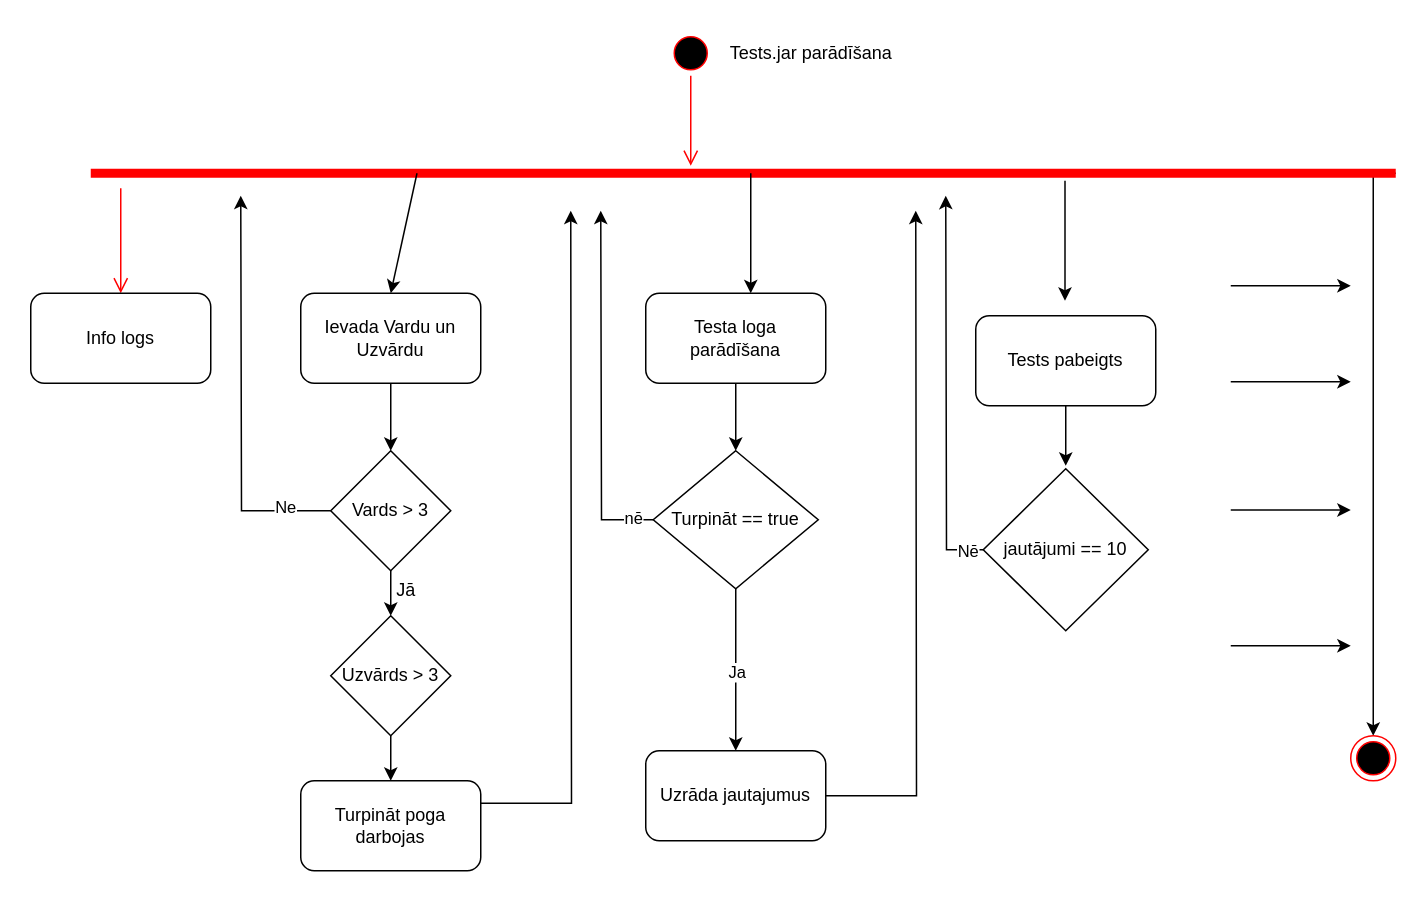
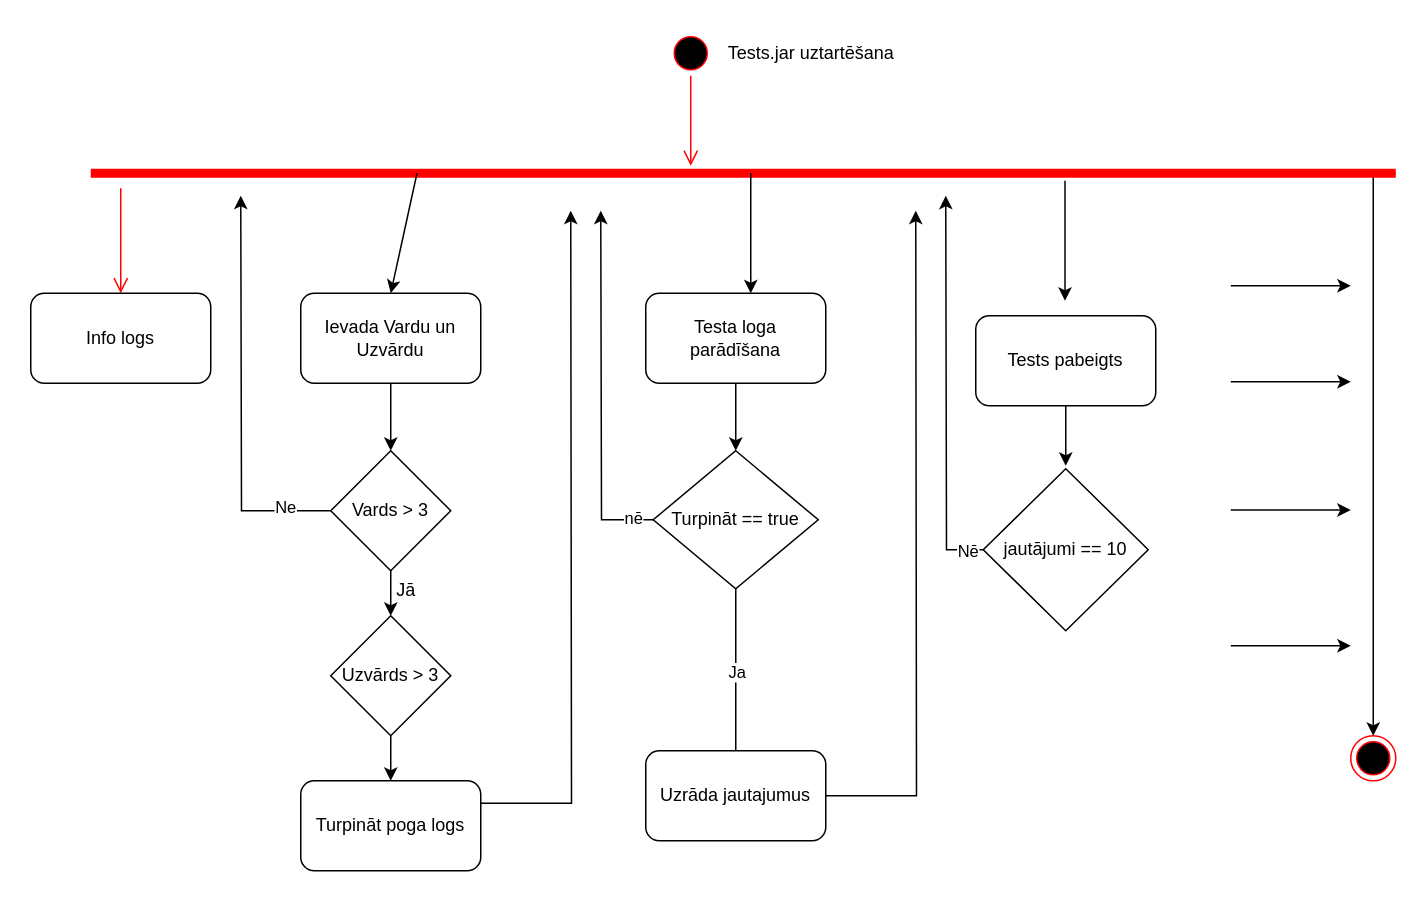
  <mxCell id="0" />
  <mxCell id="1" parent="0" />
  <mxCell id="2" style="edgeStyle=orthogonalEdgeStyle;rounded=0;orthogonalLoop=1;jettySize=auto;html=1;exitX=1;exitY=0.5;exitDx=0;exitDy=0;exitPerimeter=0;entryX=0.5;entryY=0;entryDx=0;entryDy=0;" edge="1" parent="1" source="3" target="37"><mxGeometry relative="1" as="geometry"><Array as="points"><mxPoint x="915" y="115" /></Array></mxGeometry></mxCell>
  <mxCell id="3" value="" style="shape=line;html=1;strokeWidth=6;strokeColor=#ff0000;" vertex="1" parent="1"><mxGeometry x="60" y="110" width="870" height="10" as="geometry" /></mxCell>
  <mxCell id="4" value="" style="edgeStyle=orthogonalEdgeStyle;html=1;verticalAlign=bottom;endArrow=open;endSize=8;strokeColor=#ff0000;rounded=0;" edge="1" parent="1"><mxGeometry relative="1" as="geometry"><mxPoint x="80" y="195" as="targetPoint" /><mxPoint x="80" y="125" as="sourcePoint" /></mxGeometry></mxCell>
  <mxCell id="5" value="" style="ellipse;html=1;shape=startState;fillColor=#000000;strokeColor=#ff0000;" vertex="1" parent="1"><mxGeometry x="445" y="20" width="30" height="30" as="geometry" /></mxCell>
  <mxCell id="6" value="" style="edgeStyle=orthogonalEdgeStyle;html=1;verticalAlign=bottom;endArrow=open;endSize=8;strokeColor=#ff0000;rounded=0;" edge="1" source="5" parent="1"><mxGeometry relative="1" as="geometry"><mxPoint x="460" y="110" as="targetPoint" /></mxGeometry></mxCell>
- <mxCell id="7" value="Tests.jar parādīšana" style="text;html=1;align=center;verticalAlign=middle;resizable=0;points=[];autosize=1;strokeColor=none;fillColor=none;" vertex="1" parent="1"><mxGeometry x="475" y="20" width="130" height="30" as="geometry" /></mxCell>
+ <mxCell id="7" value="Tests.jar uztartēšana" style="text;html=1;align=center;verticalAlign=middle;resizable=0;points=[];autosize=1;strokeColor=none;fillColor=none;" vertex="1" parent="1"><mxGeometry x="475" y="20" width="130" height="30" as="geometry" /></mxCell>
  <mxCell id="8" value="Info logs" style="rounded=1;whiteSpace=wrap;html=1;" vertex="1" parent="1"><mxGeometry y="195" width="120" height="60" as="geometry" x="20" /></mxCell>
  <mxCell id="9" style="edgeStyle=orthogonalEdgeStyle;rounded=0;orthogonalLoop=1;jettySize=auto;html=1;exitX=0.5;exitY=1;exitDx=0;exitDy=0;entryX=0.5;entryY=0;entryDx=0;entryDy=0;" edge="1" parent="1" source="10" target="15"><mxGeometry relative="1" as="geometry" /></mxCell>
  <mxCell id="10" value="Ievada Vardu un Uzvārdu" style="rounded=1;whiteSpace=wrap;html=1;" vertex="1" parent="1"><mxGeometry x="200" y="195" width="120" height="60" as="geometry" /></mxCell>
  <mxCell id="11" value="" style="endArrow=classic;html=1;rounded=0;exitX=0.25;exitY=0.5;exitDx=0;exitDy=0;exitPerimeter=0;entryX=0.5;entryY=0;entryDx=0;entryDy=0;" edge="1" parent="1" source="3" target="10"><mxGeometry width="50" height="50" relative="1" as="geometry"><mxPoint x="280" y="120" as="sourcePoint" /><mxPoint x="230" y="375" as="targetPoint" /></mxGeometry></mxCell>
  <mxCell id="12" style="edgeStyle=orthogonalEdgeStyle;rounded=0;orthogonalLoop=1;jettySize=auto;html=1;exitX=0.5;exitY=1;exitDx=0;exitDy=0;entryX=0.5;entryY=0;entryDx=0;entryDy=0;" edge="1" parent="1" source="15" target="17"><mxGeometry relative="1" as="geometry" /></mxCell>
  <mxCell id="13" style="edgeStyle=orthogonalEdgeStyle;rounded=0;orthogonalLoop=1;jettySize=auto;html=1;exitX=0;exitY=0.5;exitDx=0;exitDy=0;" edge="1" parent="1" source="15"><mxGeometry relative="1" as="geometry"><mxPoint x="160" y="130" as="targetPoint" /></mxGeometry></mxCell>
  <mxCell id="14" value="Ne" style="edgeLabel;html=1;align=center;verticalAlign=middle;resizable=0;points=[];" vertex="1" connectable="0" parent="13"><mxGeometry x="-0.77" y="-3" relative="1" as="geometry"><mxPoint as="offset" /></mxGeometry></mxCell>
  <mxCell id="15" value="Vards &amp;gt; 3" style="rhombus;whiteSpace=wrap;html=1;" vertex="1" parent="1"><mxGeometry x="220" y="300" width="80" height="80" as="geometry" /></mxCell>
  <mxCell id="16" style="edgeStyle=orthogonalEdgeStyle;rounded=0;orthogonalLoop=1;jettySize=auto;html=1;exitX=0.5;exitY=1;exitDx=0;exitDy=0;entryX=0.5;entryY=0;entryDx=0;entryDy=0;" edge="1" parent="1" source="17" target="20"><mxGeometry relative="1" as="geometry" /></mxCell>
  <mxCell id="17" value="Uzvārds &amp;gt; 3" style="rhombus;whiteSpace=wrap;html=1;" vertex="1" parent="1"><mxGeometry x="220" y="410" width="80" height="80" as="geometry" /></mxCell>
  <mxCell id="18" value="Jā" style="text;html=1;align=center;verticalAlign=middle;resizable=0;points=[];autosize=1;strokeColor=none;fillColor=none;" vertex="1" parent="1"><mxGeometry x="250" y="378" width="40" height="30" as="geometry" /></mxCell>
  <mxCell id="19" style="edgeStyle=orthogonalEdgeStyle;rounded=0;orthogonalLoop=1;jettySize=auto;html=1;exitX=1;exitY=0.25;exitDx=0;exitDy=0;" edge="1" parent="1" source="20"><mxGeometry relative="1" as="geometry"><mxPoint x="380" y="140" as="targetPoint" /></mxGeometry></mxCell>
- <mxCell id="20" value="Turpināt poga darbojas" style="rounded=1;whiteSpace=wrap;html=1;" vertex="1" parent="1"><mxGeometry x="200" y="520" width="120" height="60" as="geometry" /></mxCell>
+ <mxCell id="20" value="Turpināt poga logs" style="rounded=1;whiteSpace=wrap;html=1;" vertex="1" parent="1"><mxGeometry x="200" y="520" width="120" height="60" as="geometry" /></mxCell>
  <mxCell id="21" style="edgeStyle=orthogonalEdgeStyle;rounded=0;orthogonalLoop=1;jettySize=auto;html=1;exitX=0.5;exitY=1;exitDx=0;exitDy=0;entryX=0.5;entryY=0;entryDx=0;entryDy=0;" edge="1" parent="1" source="22" target="28"><mxGeometry relative="1" as="geometry" /></mxCell>
  <mxCell id="22" value="Testa loga parādīšana" style="rounded=1;whiteSpace=wrap;html=1;" vertex="1" parent="1"><mxGeometry x="430" y="195" width="120" height="60" as="geometry" /></mxCell>
  <mxCell id="23" value="" style="endArrow=classic;html=1;rounded=0;exitX=0.25;exitY=0.5;exitDx=0;exitDy=0;exitPerimeter=0;entryX=0.5;entryY=0;entryDx=0;entryDy=0;" edge="1" parent="1"><mxGeometry width="50" height="50" relative="1" as="geometry"><mxPoint x="500" y="115" as="sourcePoint" /><mxPoint x="500" y="195" as="targetPoint" /></mxGeometry></mxCell>
  <mxCell id="24" style="edgeStyle=orthogonalEdgeStyle;rounded=0;orthogonalLoop=1;jettySize=auto;html=1;exitX=0;exitY=0.5;exitDx=0;exitDy=0;" edge="1" parent="1" source="28"><mxGeometry relative="1" as="geometry"><mxPoint x="400" y="140" as="targetPoint" /></mxGeometry></mxCell>
  <mxCell id="25" value="nē" style="edgeLabel;html=1;align=center;verticalAlign=middle;resizable=0;points=[];" vertex="1" connectable="0" parent="24"><mxGeometry x="-0.884" y="-2" relative="1" as="geometry"><mxPoint as="offset" /></mxGeometry></mxCell>
- <mxCell id="26" style="edgeStyle=orthogonalEdgeStyle;rounded=0;orthogonalLoop=1;jettySize=auto;html=1;exitX=0.5;exitY=1;exitDx=0;exitDy=0;" edge="1" parent="1" source="28" target="30"><mxGeometry relative="1" as="geometry"><mxPoint x="490" y="480" as="targetPoint" /></mxGeometry></mxCell>
+ <mxCell id="26" style="edgeStyle=orthogonalEdgeStyle;rounded=0;orthogonalLoop=1;jettySize=auto;html=1;exitX=0.5;exitY=1;exitDx=0;exitDy=0;endArrow=none;" edge="1" parent="1" source="28" target="30"><mxGeometry relative="1" as="geometry"><mxPoint x="490" y="480" as="targetPoint" /></mxGeometry></mxCell>
  <mxCell id="27" value="Ja" style="edgeLabel;html=1;align=center;verticalAlign=middle;resizable=0;points=[];" vertex="1" connectable="0" parent="26"><mxGeometry x="0.018" relative="1" as="geometry"><mxPoint as="offset" /></mxGeometry></mxCell>
  <mxCell id="28" value="Turpināt == true" style="rhombus;whiteSpace=wrap;html=1;" vertex="1" parent="1"><mxGeometry x="435" y="300" width="110" height="92" as="geometry" /></mxCell>
  <mxCell id="29" style="edgeStyle=orthogonalEdgeStyle;rounded=0;orthogonalLoop=1;jettySize=auto;html=1;exitX=1;exitY=0.5;exitDx=0;exitDy=0;" edge="1" parent="1" source="30"><mxGeometry relative="1" as="geometry"><mxPoint x="610" y="140" as="targetPoint" /></mxGeometry></mxCell>
  <mxCell id="30" value="Uzrāda jautajumus" style="rounded=1;whiteSpace=wrap;html=1;" vertex="1" parent="1"><mxGeometry x="430" y="500" width="120" height="60" as="geometry" /></mxCell>
  <mxCell id="31" style="edgeStyle=orthogonalEdgeStyle;rounded=0;orthogonalLoop=1;jettySize=auto;html=1;exitX=0.5;exitY=1;exitDx=0;exitDy=0;" edge="1" parent="1" source="32"><mxGeometry relative="1" as="geometry"><mxPoint x="710" y="310" as="targetPoint" /></mxGeometry></mxCell>
  <mxCell id="32" value="Tests pabeigts" style="rounded=1;whiteSpace=wrap;html=1;" vertex="1" parent="1"><mxGeometry x="650" y="210" width="120" height="60" as="geometry" /></mxCell>
  <mxCell id="33" value="" style="endArrow=classic;html=1;rounded=0;exitX=0.25;exitY=0.5;exitDx=0;exitDy=0;exitPerimeter=0;entryX=0.5;entryY=0;entryDx=0;entryDy=0;" edge="1" parent="1"><mxGeometry width="50" height="50" relative="1" as="geometry"><mxPoint x="709.5" y="120" as="sourcePoint" /><mxPoint x="709.5" y="200" as="targetPoint" /></mxGeometry></mxCell>
  <mxCell id="34" style="edgeStyle=orthogonalEdgeStyle;rounded=0;orthogonalLoop=1;jettySize=auto;html=1;exitX=0;exitY=0.5;exitDx=0;exitDy=0;" edge="1" parent="1" source="36"><mxGeometry relative="1" as="geometry"><mxPoint x="630" y="130" as="targetPoint" /></mxGeometry></mxCell>
  <mxCell id="35" value="Nē" style="edgeLabel;html=1;align=center;verticalAlign=middle;resizable=0;points=[];" vertex="1" connectable="0" parent="34"><mxGeometry x="-0.915" relative="1" as="geometry"><mxPoint as="offset" /></mxGeometry></mxCell>
  <mxCell id="36" value="jautājumi == 10" style="rhombus;whiteSpace=wrap;html=1;" vertex="1" parent="1"><mxGeometry x="655" y="312" width="110" height="108" as="geometry" /></mxCell>
  <mxCell id="37" value="" style="ellipse;html=1;shape=endState;fillColor=#000000;strokeColor=#ff0000;" vertex="1" parent="1"><mxGeometry x="900" y="490" width="30" height="30" as="geometry" /></mxCell>
  <mxCell id="38" value="" style="endArrow=classic;html=1;rounded=0;exitX=0.25;exitY=0.5;exitDx=0;exitDy=0;exitPerimeter=0;" edge="1" parent="1"><mxGeometry width="50" height="50" relative="1" as="geometry"><mxPoint x="820" y="190" as="sourcePoint" /><mxPoint x="900" y="190" as="targetPoint" /><Array as="points"><mxPoint x="890" y="190" /></Array></mxGeometry></mxCell>
  <mxCell id="39" value="" style="endArrow=classic;html=1;rounded=0;exitX=0.25;exitY=0.5;exitDx=0;exitDy=0;exitPerimeter=0;" edge="1" parent="1"><mxGeometry width="50" height="50" relative="1" as="geometry"><mxPoint x="820" y="254" as="sourcePoint" /><mxPoint x="900" y="254" as="targetPoint" /><Array as="points"><mxPoint x="890" y="254" /></Array></mxGeometry></mxCell>
  <mxCell id="40" value="" style="endArrow=classic;html=1;rounded=0;exitX=0.25;exitY=0.5;exitDx=0;exitDy=0;exitPerimeter=0;" edge="1" parent="1"><mxGeometry width="50" height="50" relative="1" as="geometry"><mxPoint x="820" y="339.5" as="sourcePoint" /><mxPoint x="900" y="339.5" as="targetPoint" /><Array as="points"><mxPoint x="890" y="339.5" /></Array></mxGeometry></mxCell>
  <mxCell id="41" value="" style="endArrow=classic;html=1;rounded=0;exitX=0.25;exitY=0.5;exitDx=0;exitDy=0;exitPerimeter=0;" edge="1" parent="1"><mxGeometry width="50" height="50" relative="1" as="geometry"><mxPoint x="820" y="430" as="sourcePoint" /><mxPoint x="900" y="430" as="targetPoint" /><Array as="points"><mxPoint x="890" y="430" /></Array></mxGeometry></mxCell>
